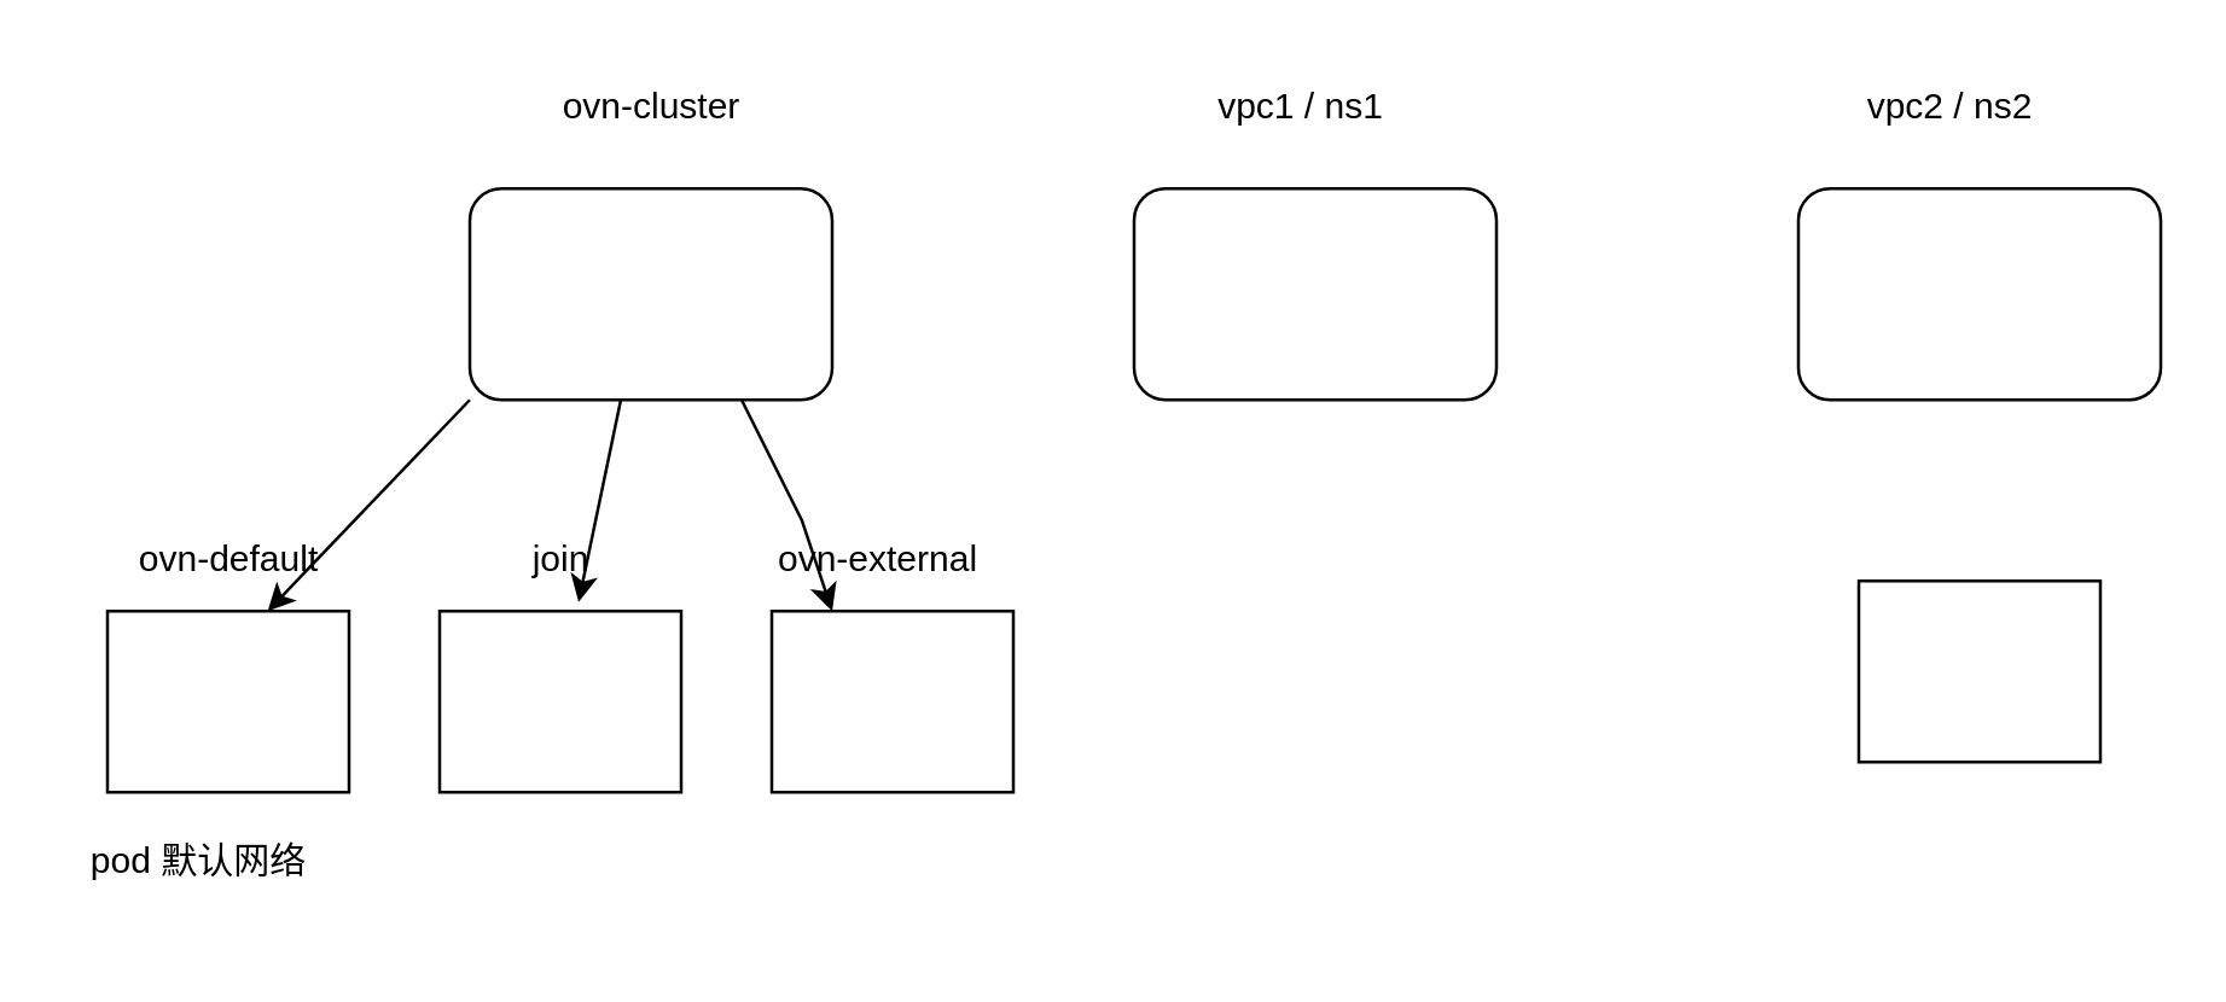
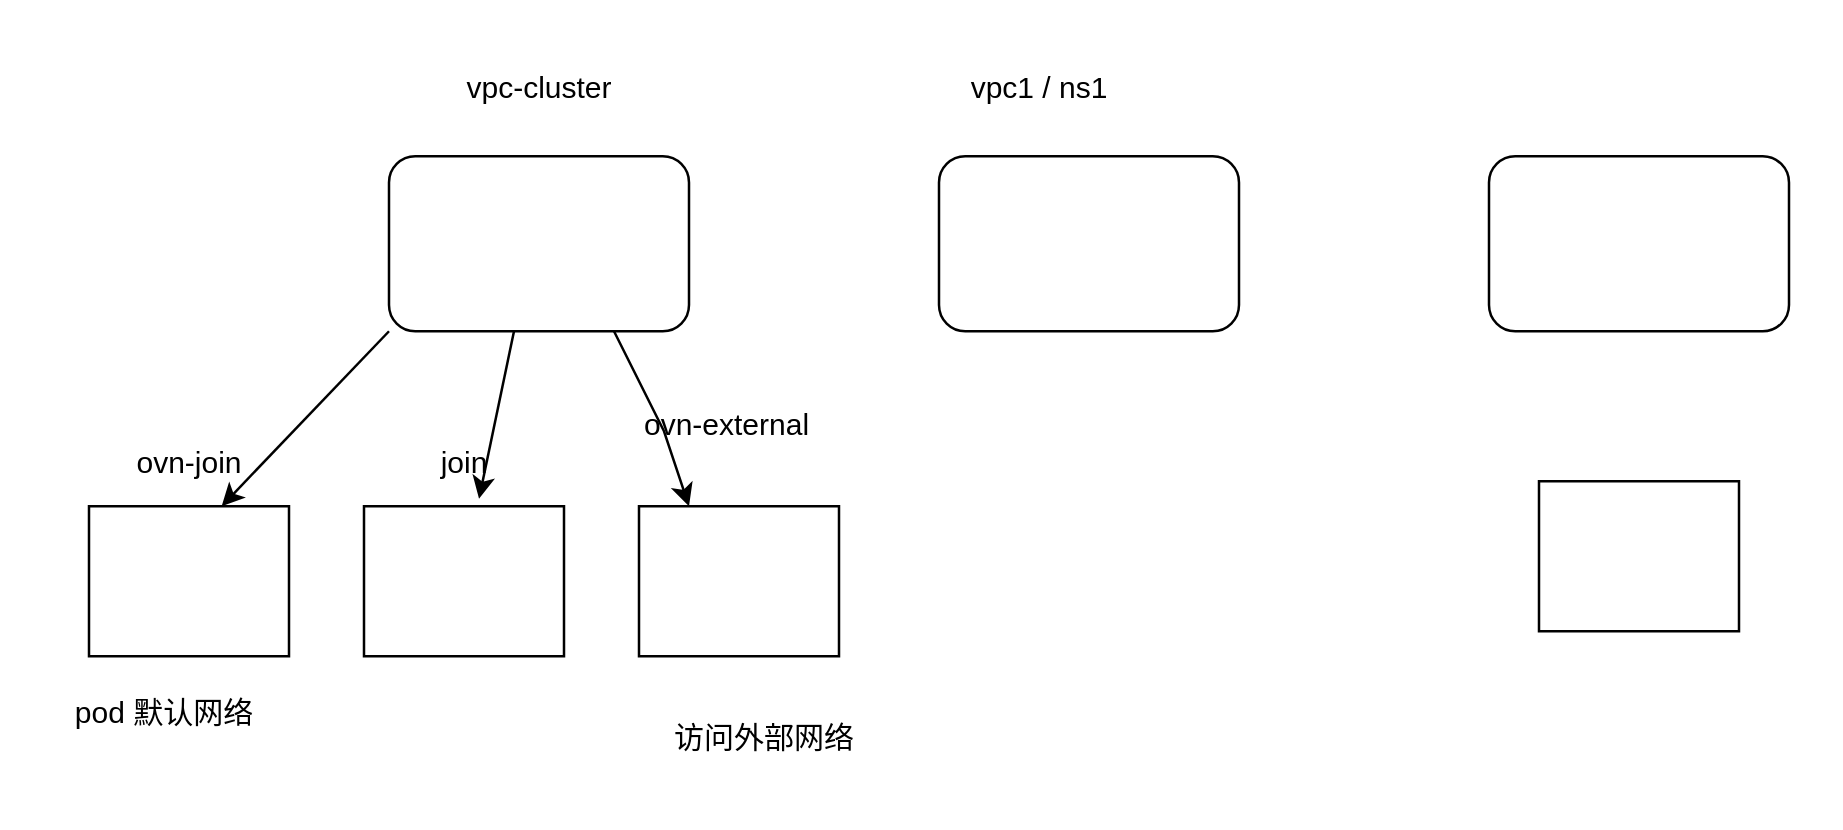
  <mxCell id="0" />
  <mxCell id="1" parent="0" />
  <mxCell id="2" value="" style="rounded=1;whiteSpace=wrap;html=1;" vertex="1" parent="1"><mxGeometry x="155" y="62" width="120" height="70" as="geometry" /></mxCell>
  <mxCell id="3" value="" style="rounded=1;whiteSpace=wrap;html=1;" vertex="1" parent="1"><mxGeometry x="375" y="62" width="120" height="70" as="geometry" /></mxCell>
  <mxCell id="4" value="" style="rounded=1;whiteSpace=wrap;html=1;" vertex="1" parent="1"><mxGeometry x="595" y="62" width="120" height="70" as="geometry" /></mxCell>
- <mxCell id="5" value="ovn-cluster" style="text;html=1;align=center;verticalAlign=middle;resizable=0;points=[];autosize=1;strokeColor=none;fillColor=none;" vertex="1" parent="1"><mxGeometry x="175" y="20" width="80" height="30" as="geometry" /></mxCell>
- <mxCell id="6" value="vpc1 / ns1" style="text;html=1;align=center;verticalAlign=middle;resizable=0;points=[];autosize=1;strokeColor=none;fillColor=none;" vertex="1" parent="1"><mxGeometry x="390" y="20" width="80" height="30" as="geometry" /></mxCell>
- <mxCell id="7" value="vpc2 / ns2" style="text;html=1;align=center;verticalAlign=middle;resizable=0;points=[];autosize=1;strokeColor=none;fillColor=none;" vertex="1" parent="1"><mxGeometry x="605" y="20" width="80" height="30" as="geometry" /></mxCell>
+ <mxCell id="5" value="vpc-cluster" style="text;html=1;align=center;verticalAlign=middle;resizable=0;points=[];autosize=1;strokeColor=none;fillColor=none;" vertex="1" parent="1"><mxGeometry x="175" y="20" width="80" height="30" as="geometry" /></mxCell>
+ <mxCell id="6" value="vpc1 / ns1" style="text;html=1;align=center;verticalAlign=middle;resizable=0;points=[];autosize=1;strokeColor=none;fillColor=none;" vertex="1" parent="1"><mxGeometry x="375" y="20" width="80" height="30" as="geometry" /></mxCell>
  <mxCell id="8" value="" style="rounded=0;whiteSpace=wrap;html=1;" vertex="1" parent="1"><mxGeometry x="35" y="202" width="80" height="60" as="geometry" /></mxCell>
  <mxCell id="9" value="" style="rounded=0;whiteSpace=wrap;html=1;" vertex="1" parent="1"><mxGeometry x="145" y="202" width="80" height="60" as="geometry" /></mxCell>
  <mxCell id="10" value="" style="rounded=0;whiteSpace=wrap;html=1;" vertex="1" parent="1"><mxGeometry x="255" y="202" width="80" height="60" as="geometry" /></mxCell>
  <mxCell id="11" value="" style="rounded=0;whiteSpace=wrap;html=1;" vertex="1" parent="1"><mxGeometry x="615" y="192" width="80" height="60" as="geometry" /></mxCell>
- <mxCell id="12" value="ovn-default" style="text;html=1;align=center;verticalAlign=middle;resizable=0;points=[];autosize=1;strokeColor=none;fillColor=none;" vertex="1" parent="1"><mxGeometry x="35" y="170" width="80" height="30" as="geometry" /></mxCell>
+ <mxCell id="12" value="ovn-join" style="text;html=1;align=center;verticalAlign=middle;resizable=0;points=[];autosize=1;strokeColor=none;fillColor=none;" vertex="1" parent="1"><mxGeometry x="35" y="170" width="80" height="30" as="geometry" /></mxCell>
  <mxCell id="13" value="join" style="text;html=1;align=center;verticalAlign=middle;resizable=0;points=[];autosize=1;strokeColor=none;fillColor=none;" vertex="1" parent="1"><mxGeometry x="165" y="170" width="40" height="30" as="geometry" /></mxCell>
- <mxCell id="14" value="ovn-external" style="text;html=1;align=center;verticalAlign=middle;resizable=0;points=[];autosize=1;strokeColor=none;fillColor=none;" vertex="1" parent="1"><mxGeometry x="245" y="170" width="90" height="30" as="geometry" /></mxCell>
+ <mxCell id="14" value="ovn-external" style="text;html=1;align=center;verticalAlign=middle;resizable=0;points=[];autosize=1;strokeColor=none;fillColor=none;" vertex="1" parent="1"><mxGeometry x="245" y="155" width="90" height="30" as="geometry" /></mxCell>
  <mxCell id="15" value="pod 默认网络" style="text;html=1;align=center;verticalAlign=middle;resizable=0;points=[];autosize=1;strokeColor=none;fillColor=none;" vertex="1" parent="1"><mxGeometry x="20" y="270" width="90" height="30" as="geometry" /></mxCell>
+ <mxCell id="16" value="访问外部网络" style="text;html=1;align=center;verticalAlign=middle;resizable=0;points=[];autosize=1;strokeColor=none;fillColor=none;" vertex="1" parent="1"><mxGeometry x="255" y="280" width="100" height="30" as="geometry" /></mxCell>
  <mxCell id="17" style="edgeStyle=none;rounded=0;orthogonalLoop=1;jettySize=auto;html=1;exitX=0;exitY=1;exitDx=0;exitDy=0;entryX=0.663;entryY=1.067;entryDx=0;entryDy=0;entryPerimeter=0;" edge="1" parent="1" source="2" target="12"><mxGeometry relative="1" as="geometry" /></mxCell>
  <mxCell id="18" value="" style="endArrow=classic;html=1;rounded=0;entryX=0.65;entryY=0.967;entryDx=0;entryDy=0;entryPerimeter=0;" edge="1" parent="1" target="13"><mxGeometry width="50" height="50" relative="1" as="geometry"><mxPoint x="205" y="132" as="sourcePoint" /><mxPoint x="255" y="82" as="targetPoint" /></mxGeometry></mxCell>
  <mxCell id="19" value="" style="endArrow=classic;html=1;rounded=0;entryX=0.25;entryY=0;entryDx=0;entryDy=0;exitX=0.75;exitY=1;exitDx=0;exitDy=0;" edge="1" parent="1" source="2" target="10"><mxGeometry width="50" height="50" relative="1" as="geometry"><mxPoint x="215" y="142" as="sourcePoint" /><mxPoint x="201" y="209" as="targetPoint" /><Array as="points"><mxPoint x="265" y="172" /></Array></mxGeometry></mxCell>
